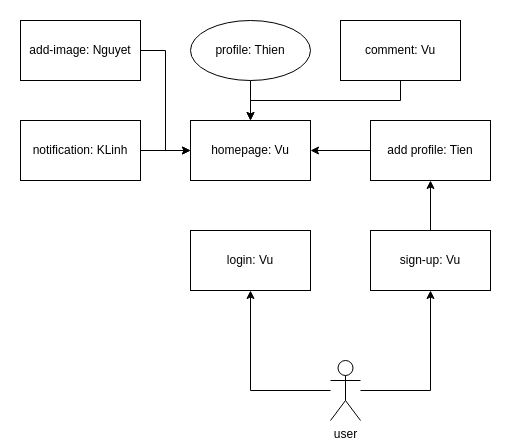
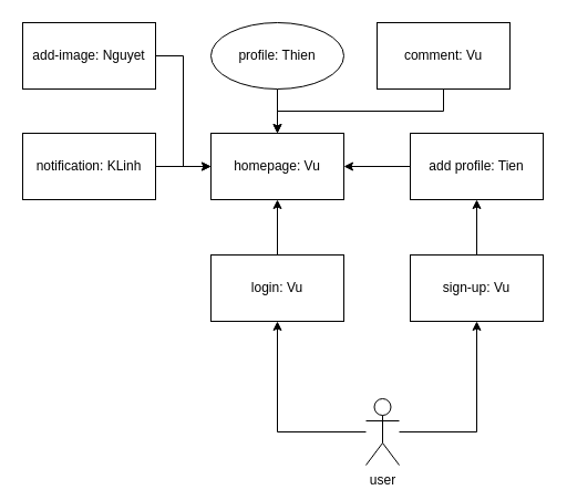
  <mxCell id="0" />
  <mxCell id="1" parent="0" />
+ <mxCell id="2" style="edgeStyle=orthogonalEdgeStyle;rounded=0;orthogonalLoop=1;jettySize=auto;html=1;" edge="1" parent="1" source="3" target="6"><mxGeometry relative="1" as="geometry" /></mxCell>
  <mxCell id="3" value="login: Vu" style="rounded=0;whiteSpace=wrap;html=1;" vertex="1" parent="1"><mxGeometry x="190" y="230" width="120" height="60" as="geometry" /></mxCell>
  <mxCell id="4" style="edgeStyle=orthogonalEdgeStyle;rounded=0;orthogonalLoop=1;jettySize=auto;html=1;entryX=0.5;entryY=1;entryDx=0;entryDy=0;" edge="1" parent="1" source="5" target="8"><mxGeometry relative="1" as="geometry" /></mxCell>
  <mxCell id="5" value="sign-up: Vu" style="rounded=0;whiteSpace=wrap;html=1;" vertex="1" parent="1"><mxGeometry x="370" y="230" width="120" height="60" as="geometry" /></mxCell>
  <mxCell id="6" value="homepage: Vu" style="rounded=0;whiteSpace=wrap;html=1;" vertex="1" parent="1"><mxGeometry x="190" y="120" width="120" height="60" as="geometry" /></mxCell>
  <mxCell id="7" style="edgeStyle=orthogonalEdgeStyle;rounded=0;orthogonalLoop=1;jettySize=auto;html=1;entryX=1;entryY=0.5;entryDx=0;entryDy=0;" edge="1" parent="1" source="8" target="6"><mxGeometry relative="1" as="geometry" /></mxCell>
  <mxCell id="8" value="add profile: Tien" style="rounded=0;whiteSpace=wrap;html=1;" vertex="1" parent="1"><mxGeometry x="370" y="120" width="120" height="60" as="geometry" /></mxCell>
  <mxCell id="9" style="edgeStyle=orthogonalEdgeStyle;rounded=0;orthogonalLoop=1;jettySize=auto;html=1;entryX=0;entryY=0.5;entryDx=0;entryDy=0;" edge="1" parent="1" source="10" target="6"><mxGeometry relative="1" as="geometry" /></mxCell>
  <mxCell id="10" value="notification: KLinh" style="rounded=0;whiteSpace=wrap;html=1;" vertex="1" parent="1"><mxGeometry x="20" y="120" width="120" height="60" as="geometry" /></mxCell>
  <mxCell id="11" style="edgeStyle=orthogonalEdgeStyle;rounded=0;orthogonalLoop=1;jettySize=auto;html=1;entryX=0.5;entryY=0;entryDx=0;entryDy=0;" edge="1" parent="1" source="12" target="6"><mxGeometry relative="1" as="geometry" /></mxCell>
  <mxCell id="12" value="profile: Thien" style="ellipse;whiteSpace=wrap;html=1;" vertex="1" parent="1"><mxGeometry x="190" y="20" width="120" height="60" as="geometry" /></mxCell>
  <mxCell id="13" style="edgeStyle=orthogonalEdgeStyle;rounded=0;orthogonalLoop=1;jettySize=auto;html=1;entryX=0;entryY=0.5;entryDx=0;entryDy=0;" edge="1" parent="1" source="14" target="6"><mxGeometry relative="1" as="geometry" /></mxCell>
  <mxCell id="14" value="add-image: Nguyet" style="rounded=0;whiteSpace=wrap;html=1;" vertex="1" parent="1"><mxGeometry x="20" y="20" width="120" height="60" as="geometry" /></mxCell>
  <mxCell id="15" style="edgeStyle=orthogonalEdgeStyle;rounded=0;orthogonalLoop=1;jettySize=auto;html=1;entryX=0.5;entryY=1;entryDx=0;entryDy=0;" edge="1" parent="1" source="17" target="5"><mxGeometry relative="1" as="geometry" /></mxCell>
  <mxCell id="16" style="edgeStyle=orthogonalEdgeStyle;rounded=0;orthogonalLoop=1;jettySize=auto;html=1;entryX=0.5;entryY=1;entryDx=0;entryDy=0;" edge="1" parent="1" source="17" target="3"><mxGeometry relative="1" as="geometry" /></mxCell>
  <mxCell id="17" value="user" style="shape=umlActor;verticalLabelPosition=bottom;verticalAlign=top;html=1;outlineConnect=0;" vertex="1" parent="1"><mxGeometry x="330" y="360" width="30" height="60" as="geometry" /></mxCell>
  <mxCell id="18" style="edgeStyle=orthogonalEdgeStyle;rounded=0;orthogonalLoop=1;jettySize=auto;html=1;entryX=0.5;entryY=0;entryDx=0;entryDy=0;" edge="1" parent="1" source="19" target="6"><mxGeometry relative="1" as="geometry"><Array as="points"><mxPoint x="400" y="100" /><mxPoint x="250" y="100" /></Array></mxGeometry></mxCell>
  <mxCell id="19" value="comment: Vu" style="rounded=0;whiteSpace=wrap;html=1;" vertex="1" parent="1"><mxGeometry x="340" y="20" width="120" height="60" as="geometry" /></mxCell>
